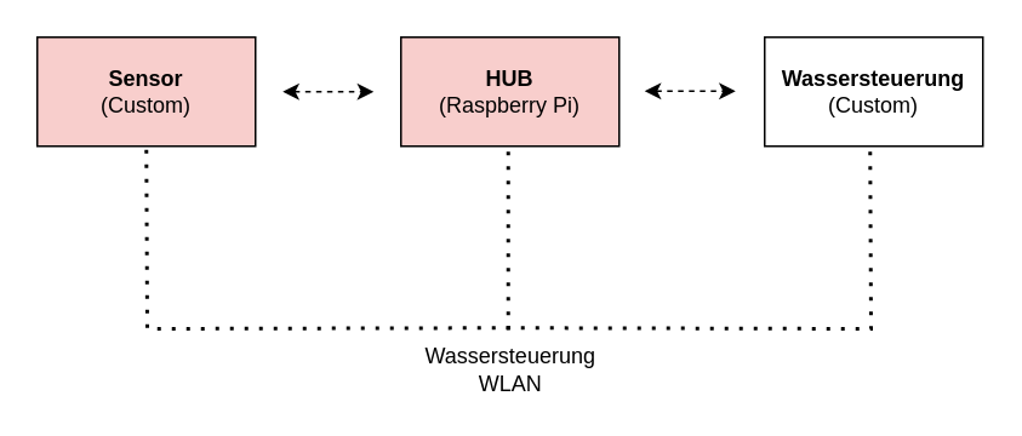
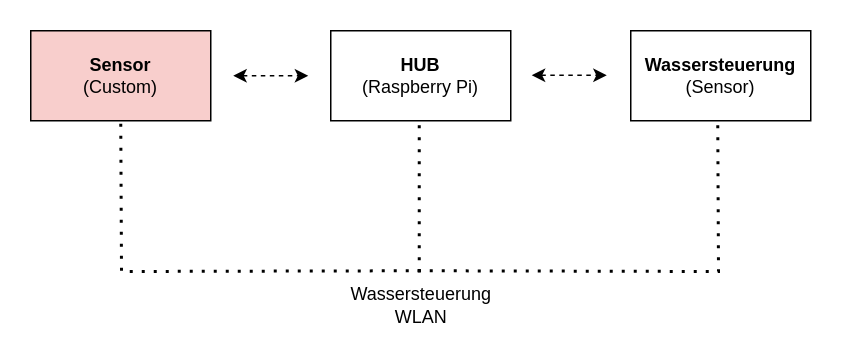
  <mxCell id="0" />
  <mxCell id="1" parent="0" />
  <mxCell id="2" value="&lt;b&gt;Sensor&lt;br&gt;&lt;/b&gt;(Custom)" style="rounded=0;whiteSpace=wrap;html=1;fillColor=#f8cecc;" parent="1" vertex="1"><mxGeometry x="20" y="20" width="120" height="60" as="geometry" /></mxCell>
- <mxCell id="3" value="&lt;b&gt;HUB&lt;br&gt;&lt;/b&gt;(Raspberry Pi)" style="rounded=0;whiteSpace=wrap;html=1;fillColor=#f8cecc;" parent="1" vertex="1"><mxGeometry x="220" y="20" width="120" height="60" as="geometry" /></mxCell>
- <mxCell id="4" value="&lt;b&gt;Wassersteuerung&lt;br&gt;&lt;/b&gt;(Custom)" style="rounded=0;whiteSpace=wrap;html=1;" parent="1" vertex="1"><mxGeometry x="420" y="20" width="120" height="60" as="geometry" /></mxCell>
+ <mxCell id="3" value="&lt;b&gt;HUB&lt;br&gt;&lt;/b&gt;(Raspberry Pi)" style="rounded=0;whiteSpace=wrap;html=1;" parent="1" vertex="1"><mxGeometry x="220" y="20" width="120" height="60" as="geometry" /></mxCell>
+ <mxCell id="4" value="&lt;b&gt;Wassersteuerung&lt;br&gt;&lt;/b&gt;(Sensor)" style="rounded=0;whiteSpace=wrap;html=1;" parent="1" vertex="1"><mxGeometry x="420" y="20" width="120" height="60" as="geometry" /></mxCell>
  <mxCell id="5" value="" style="endArrow=none;dashed=1;html=1;dashPattern=1 3;strokeWidth=2;rounded=0;entryX=0.5;entryY=1;entryDx=0;entryDy=0;edgeStyle=orthogonalEdgeStyle;" parent="1" edge="1"><mxGeometry width="50" height="50" relative="1" as="geometry"><mxPoint x="280" y="180" as="sourcePoint" /><mxPoint x="80" y="80" as="targetPoint" /></mxGeometry></mxCell>
  <mxCell id="6" value="" style="endArrow=none;dashed=1;html=1;dashPattern=1 3;strokeWidth=2;rounded=0;entryX=0.5;entryY=1;entryDx=0;entryDy=0;edgeStyle=orthogonalEdgeStyle;" parent="1" edge="1"><mxGeometry width="50" height="50" relative="1" as="geometry"><mxPoint x="278" y="180" as="sourcePoint" /><mxPoint x="478" y="80" as="targetPoint" /></mxGeometry></mxCell>
  <mxCell id="7" value="" style="endArrow=none;dashed=1;html=1;dashPattern=1 3;strokeWidth=2;rounded=0;entryX=0.5;entryY=1;entryDx=0;entryDy=0;edgeStyle=orthogonalEdgeStyle;" parent="1" edge="1"><mxGeometry width="50" height="50" relative="1" as="geometry"><mxPoint x="279" y="181" as="sourcePoint" /><mxPoint x="279" y="81" as="targetPoint" /></mxGeometry></mxCell>
  <mxCell id="8" value="Wassersteuerung&lt;br&gt;WLAN" style="text;html=1;strokeColor=none;fillColor=none;align=center;verticalAlign=middle;whiteSpace=wrap;rounded=0;" parent="1" vertex="1"><mxGeometry x="191.5" y="188" width="177" height="30" as="geometry" /></mxCell>
  <mxCell id="9" value="" style="endArrow=classic;startArrow=classic;html=1;rounded=0;dashed=1;" parent="1" edge="1"><mxGeometry width="50" height="50" relative="1" as="geometry"><mxPoint x="155" y="50" as="sourcePoint" /><mxPoint x="205" y="50" as="targetPoint" /></mxGeometry></mxCell>
  <mxCell id="10" value="" style="endArrow=classic;startArrow=classic;html=1;rounded=0;dashed=1;" parent="1" edge="1"><mxGeometry width="50" height="50" relative="1" as="geometry"><mxPoint x="354" y="49.66" as="sourcePoint" /><mxPoint x="404" y="49.66" as="targetPoint" /></mxGeometry></mxCell>
